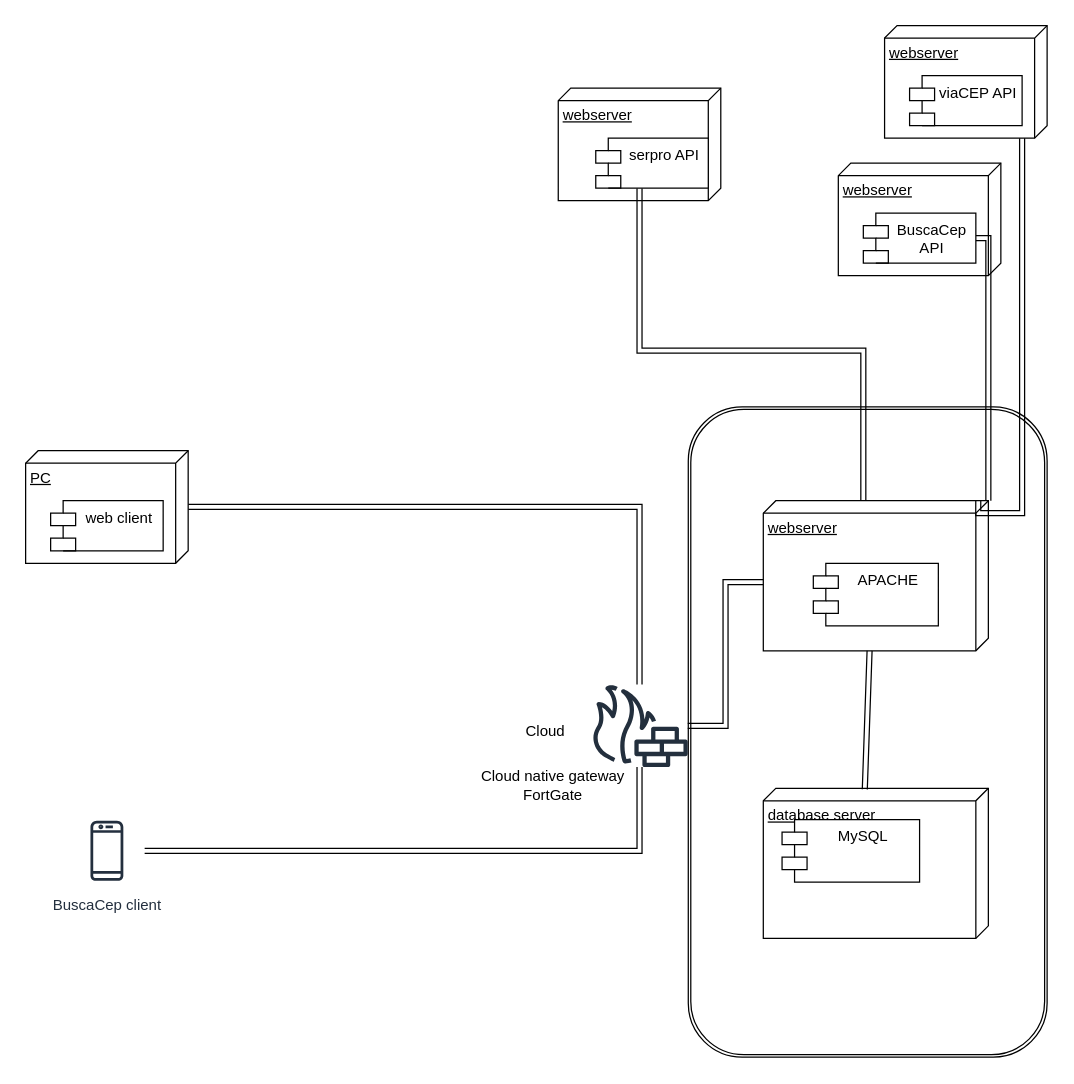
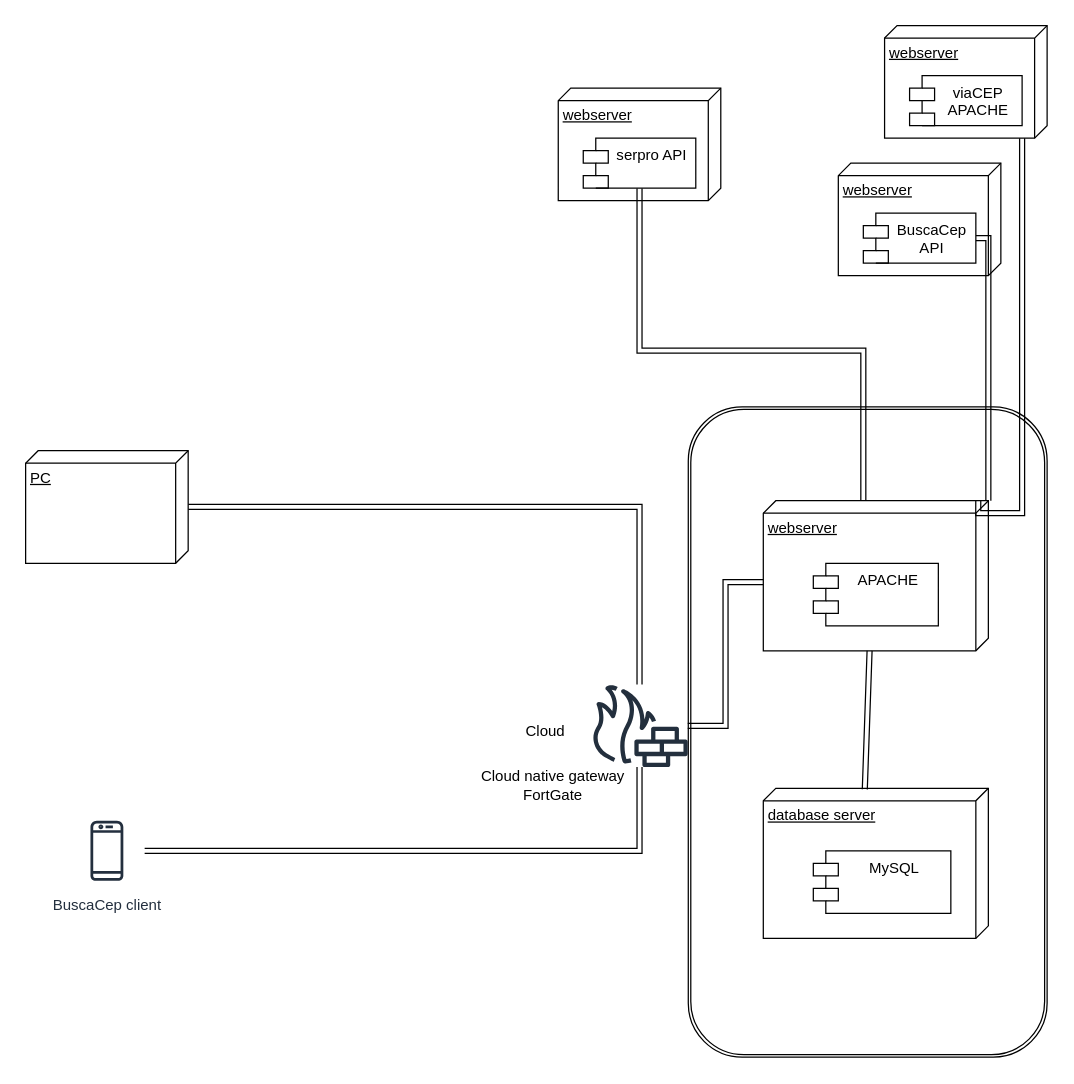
  <mxCell id="0" />
  <mxCell id="1" parent="0" />
  <mxCell id="2" style="edgeStyle=orthogonalEdgeStyle;rounded=0;orthogonalLoop=1;jettySize=auto;html=1;shape=link;" edge="1" parent="1" source="3" target="13"><mxGeometry relative="1" as="geometry" /></mxCell>
  <mxCell id="3" value="PC" style="verticalAlign=top;align=left;spacingTop=8;spacingLeft=2;spacingRight=12;shape=cube;size=10;direction=south;fontStyle=4;html=1;whiteSpace=wrap;" vertex="1" parent="1"><mxGeometry x="20" y="360" width="130" height="90" as="geometry" /></mxCell>
  <mxCell id="4" value="" style="shape=ext;double=1;rounded=1;whiteSpace=wrap;html=1;" vertex="1" parent="1"><mxGeometry x="550" y="325" width="287" height="520" as="geometry" /></mxCell>
  <mxCell id="5" value="" style="group" vertex="1" connectable="0" parent="1"><mxGeometry x="480" y="400" width="180" height="120" as="geometry" /></mxCell>
  <mxCell id="6" value="" style="group" vertex="1" connectable="0" parent="5"><mxGeometry x="130" width="180" height="120" as="geometry" /></mxCell>
  <mxCell id="7" value="webserver" style="verticalAlign=top;align=left;spacingTop=8;spacingLeft=2;spacingRight=12;shape=cube;size=10;direction=south;fontStyle=4;html=1;whiteSpace=wrap;" vertex="1" parent="6"><mxGeometry width="180" height="120" as="geometry" /></mxCell>
  <mxCell id="8" value="APACHE" style="shape=module;align=left;spacingLeft=20;align=center;verticalAlign=top;whiteSpace=wrap;html=1;" vertex="1" parent="6"><mxGeometry x="40" y="50" width="100" height="50" as="geometry" /></mxCell>
  <mxCell id="9" value="" style="group" vertex="1" connectable="0" parent="1"><mxGeometry x="610" y="630" width="180" height="120" as="geometry" /></mxCell>
  <mxCell id="10" value="database server" style="verticalAlign=top;align=left;spacingTop=8;spacingLeft=2;spacingRight=12;shape=cube;size=10;direction=south;fontStyle=4;html=1;whiteSpace=wrap;" vertex="1" parent="9"><mxGeometry width="180" height="120" as="geometry" /></mxCell>
- <mxCell id="11" value="MySQL" style="shape=module;align=left;spacingLeft=20;align=center;verticalAlign=top;whiteSpace=wrap;html=1;" vertex="1" parent="9"><mxGeometry x="15" y="25" width="110" height="50" as="geometry" /></mxCell>
+ <mxCell id="11" value="MySQL" style="shape=module;align=left;spacingLeft=20;align=center;verticalAlign=top;whiteSpace=wrap;html=1;" vertex="1" parent="9"><mxGeometry x="40" y="50" width="110" height="50" as="geometry" /></mxCell>
  <mxCell id="12" style="edgeStyle=orthogonalEdgeStyle;rounded=0;orthogonalLoop=1;jettySize=auto;html=1;entryX=0;entryY=0;entryDx=65;entryDy=180;entryPerimeter=0;shape=link;" edge="1" parent="1" source="13" target="7"><mxGeometry relative="1" as="geometry" /></mxCell>
  <mxCell id="13" value="" style="sketch=0;outlineConnect=0;fontColor=#232F3E;gradientColor=none;fillColor=#232F3D;strokeColor=none;dashed=0;verticalLabelPosition=bottom;verticalAlign=top;align=center;html=1;fontSize=12;fontStyle=0;aspect=fixed;pointerEvents=1;shape=mxgraph.aws4.generic_firewall;" vertex="1" parent="1"><mxGeometry x="472" y="547" width="78" height="66" as="geometry" /></mxCell>
- <mxCell id="14" value="web client" style="shape=module;align=left;spacingLeft=20;align=center;verticalAlign=top;whiteSpace=wrap;html=1;" vertex="1" parent="1"><mxGeometry x="40" y="400" width="90" height="40" as="geometry" /></mxCell>
  <mxCell id="15" style="edgeStyle=orthogonalEdgeStyle;rounded=0;orthogonalLoop=1;jettySize=auto;html=1;shape=link;" edge="1" parent="1" source="16" target="13"><mxGeometry relative="1" as="geometry" /></mxCell>
  <mxCell id="16" value="BuscaCep client" style="sketch=0;outlineConnect=0;fontColor=#232F3E;gradientColor=none;strokeColor=#232F3E;fillColor=#ffffff;dashed=0;verticalLabelPosition=bottom;verticalAlign=top;align=center;html=1;fontSize=12;fontStyle=0;aspect=fixed;shape=mxgraph.aws4.resourceIcon;resIcon=mxgraph.aws4.mobile_client;" vertex="1" parent="1"><mxGeometry x="55" y="650" width="60" height="60" as="geometry" /></mxCell>
  <mxCell id="17" value="" style="endArrow=classic;startArrow=classic;html=1;rounded=0;entryX=0;entryY=0;entryDx=120;entryDy=95;entryPerimeter=0;exitX=0.007;exitY=0.549;exitDx=0;exitDy=0;exitPerimeter=0;shape=link;" edge="1" parent="1" source="10" target="7"><mxGeometry width="50" height="50" relative="1" as="geometry"><mxPoint x="680" y="600" as="sourcePoint" /><mxPoint x="730" y="550" as="targetPoint" /></mxGeometry></mxCell>
  <mxCell id="18" value="Cloud native gateway&lt;br&gt;FortGate" style="text;html=1;strokeColor=none;fillColor=none;align=center;verticalAlign=middle;whiteSpace=wrap;rounded=0;" vertex="1" parent="1"><mxGeometry x="379" y="613" width="126" height="30" as="geometry" /></mxCell>
  <mxCell id="19" style="edgeStyle=orthogonalEdgeStyle;rounded=0;orthogonalLoop=1;jettySize=auto;html=1;shape=link;exitX=1;exitY=0.75;exitDx=0;exitDy=0;" edge="1" parent="1" source="21"><mxGeometry relative="1" as="geometry"><mxPoint x="816.999" y="110" as="sourcePoint" /><mxPoint x="781.94" y="400" as="targetPoint" /><Array as="points"><mxPoint x="817" y="410" /><mxPoint x="782" y="410" /></Array></mxGeometry></mxCell>
  <mxCell id="20" value="webserver" style="verticalAlign=top;align=left;spacingTop=8;spacingLeft=2;spacingRight=12;shape=cube;size=10;direction=south;fontStyle=4;html=1;whiteSpace=wrap;" vertex="1" parent="1"><mxGeometry x="707" y="20" width="130" height="90" as="geometry" /></mxCell>
- <mxCell id="21" value="viaCEP API" style="shape=module;align=left;spacingLeft=20;align=center;verticalAlign=top;whiteSpace=wrap;html=1;" vertex="1" parent="1"><mxGeometry x="727" y="60" width="90" height="40" as="geometry" /></mxCell>
+ <mxCell id="21" value="viaCEP APACHE" style="shape=module;align=left;spacingLeft=20;align=center;verticalAlign=top;whiteSpace=wrap;html=1;" vertex="1" parent="1"><mxGeometry x="727" y="60" width="90" height="40" as="geometry" /></mxCell>
  <mxCell id="22" value="webserver" style="verticalAlign=top;align=left;spacingTop=8;spacingLeft=2;spacingRight=12;shape=cube;size=10;direction=south;fontStyle=4;html=1;whiteSpace=wrap;" vertex="1" parent="1"><mxGeometry x="446" y="70" width="130" height="90" as="geometry" /></mxCell>
  <mxCell id="23" style="edgeStyle=orthogonalEdgeStyle;rounded=0;orthogonalLoop=1;jettySize=auto;html=1;shape=link;" edge="1" parent="1" source="24" target="7"><mxGeometry relative="1" as="geometry"><Array as="points"><mxPoint x="511" y="280" /><mxPoint x="690" y="280" /></Array></mxGeometry></mxCell>
- <mxCell id="24" value="serpro API" style="shape=module;align=left;spacingLeft=20;align=center;verticalAlign=top;whiteSpace=wrap;html=1;" vertex="1" parent="1"><mxGeometry x="476" y="110" width="90" height="40" as="geometry" /></mxCell>
+ <mxCell id="24" value="serpro API" style="shape=module;align=left;spacingLeft=20;align=center;verticalAlign=top;whiteSpace=wrap;html=1;" vertex="1" parent="1"><mxGeometry x="466" y="110" width="90" height="40" as="geometry" /></mxCell>
  <mxCell id="25" value="webserver" style="verticalAlign=top;align=left;spacingTop=8;spacingLeft=2;spacingRight=12;shape=cube;size=10;direction=south;fontStyle=4;html=1;whiteSpace=wrap;" vertex="1" parent="1"><mxGeometry x="670" y="130" width="130" height="90" as="geometry" /></mxCell>
  <mxCell id="26" style="edgeStyle=orthogonalEdgeStyle;rounded=0;orthogonalLoop=1;jettySize=auto;html=1;shape=link;" edge="1" parent="1" source="27" target="7"><mxGeometry relative="1" as="geometry"><Array as="points"><mxPoint x="790" y="190" /></Array></mxGeometry></mxCell>
  <mxCell id="27" value="BuscaCep API" style="shape=module;align=left;spacingLeft=20;align=center;verticalAlign=top;whiteSpace=wrap;html=1;" vertex="1" parent="1"><mxGeometry x="690" y="170" width="90" height="40" as="geometry" /></mxCell>
  <mxCell id="28" value="Cloud" style="text;html=1;strokeColor=none;fillColor=none;align=center;verticalAlign=middle;whiteSpace=wrap;rounded=0;" vertex="1" parent="1"><mxGeometry x="406" y="570" width="60" height="30" as="geometry" /></mxCell>
